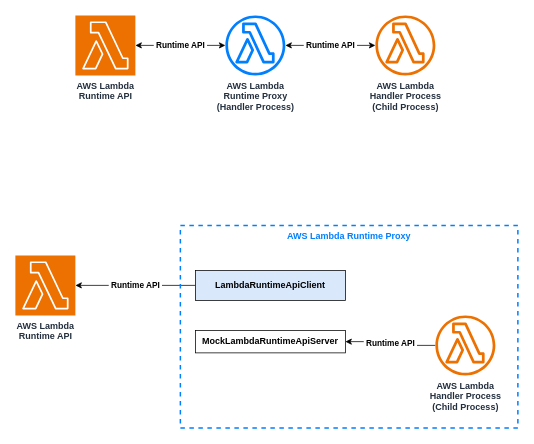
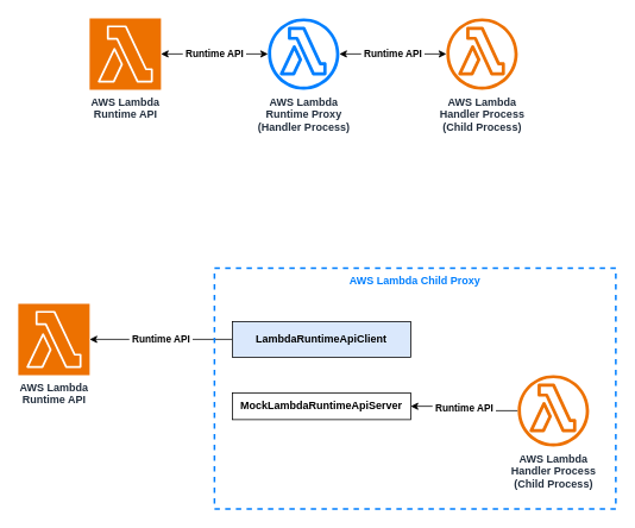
  <mxCell id="0" />
  <mxCell id="1" parent="0" />
  <mxCell id="2" value="AWS Lambda&lt;div&gt;Runtime API&lt;/div&gt;" style="sketch=0;points=[[0,0,0],[0.25,0,0],[0.5,0,0],[0.75,0,0],[1,0,0],[0,1,0],[0.25,1,0],[0.5,1,0],[0.75,1,0],[1,1,0],[0,0.25,0],[0,0.5,0],[0,0.75,0],[1,0.25,0],[1,0.5,0],[1,0.75,0]];outlineConnect=0;fontColor=#232F3E;fillColor=#ED7100;strokeColor=#ffffff;dashed=0;verticalLabelPosition=bottom;verticalAlign=top;align=center;html=1;fontSize=12;fontStyle=1;aspect=fixed;shape=mxgraph.aws4.resourceIcon;resIcon=mxgraph.aws4.lambda;" parent="1" vertex="1"><mxGeometry x="100" y="20" width="80" height="80" as="geometry" /></mxCell>
  <mxCell id="3" value="&amp;nbsp;Runtime API&amp;nbsp;" style="edgeStyle=orthogonalEdgeStyle;rounded=0;orthogonalLoop=1;jettySize=auto;html=1;startArrow=classic;startFill=1;fontStyle=1" parent="1" source="4" target="6" edge="1"><mxGeometry relative="1" as="geometry" /></mxCell>
  <mxCell id="4" value="AWS Lambda&lt;div&gt;Handler Process&lt;/div&gt;&lt;div&gt;(Child Process)&lt;/div&gt;" style="sketch=0;outlineConnect=0;fontColor=#232F3E;gradientColor=none;fillColor=#ED7100;strokeColor=none;dashed=0;verticalLabelPosition=bottom;verticalAlign=top;align=center;html=1;fontSize=12;fontStyle=1;aspect=fixed;pointerEvents=1;shape=mxgraph.aws4.lambda_function;" parent="1" vertex="1"><mxGeometry x="500" y="20" width="80" height="80" as="geometry" /></mxCell>
  <mxCell id="5" value="&amp;nbsp;Runtime API&amp;nbsp;" style="edgeStyle=orthogonalEdgeStyle;rounded=0;orthogonalLoop=1;jettySize=auto;html=1;startArrow=classic;startFill=1;fontStyle=1" parent="1" source="6" target="2" edge="1"><mxGeometry relative="1" as="geometry" /></mxCell>
  <mxCell id="6" value="AWS Lambda&lt;div&gt;Runtime Proxy&lt;/div&gt;&lt;div&gt;(Handler Process)&lt;/div&gt;" style="sketch=0;outlineConnect=0;fontColor=#232F3E;gradientColor=none;fillColor=#007FFF;strokeColor=none;dashed=0;verticalLabelPosition=bottom;verticalAlign=top;align=center;html=1;fontSize=12;fontStyle=1;aspect=fixed;pointerEvents=1;shape=mxgraph.aws4.lambda_function;" parent="1" vertex="1"><mxGeometry x="300" y="20" width="80" height="80" as="geometry" /></mxCell>
  <mxCell id="7" value="AWS Lambda&lt;div&gt;Runtime API&lt;/div&gt;" style="sketch=0;points=[[0,0,0],[0.25,0,0],[0.5,0,0],[0.75,0,0],[1,0,0],[0,1,0],[0.25,1,0],[0.5,1,0],[0.75,1,0],[1,1,0],[0,0.25,0],[0,0.5,0],[0,0.75,0],[1,0.25,0],[1,0.5,0],[1,0.75,0]];outlineConnect=0;fontColor=#232F3E;fillColor=#ED7100;strokeColor=#ffffff;dashed=0;verticalLabelPosition=bottom;verticalAlign=top;align=center;html=1;fontSize=12;fontStyle=1;aspect=fixed;shape=mxgraph.aws4.resourceIcon;resIcon=mxgraph.aws4.lambda;" vertex="1" parent="1"><mxGeometry y="340" width="80" height="80" as="geometry" x="20" /></mxCell>
  <mxCell id="8" value="&amp;nbsp;Runtime API&amp;nbsp;" style="edgeStyle=orthogonalEdgeStyle;rounded=0;orthogonalLoop=1;jettySize=auto;html=1;fontStyle=1" edge="1" parent="1" source="9" target="7"><mxGeometry relative="1" as="geometry" /></mxCell>
  <mxCell id="9" value="LambdaRuntimeApiClient" style="rounded=0;whiteSpace=wrap;html=1;fontStyle=1;fillColor=#dae8fc;" vertex="1" parent="1"><mxGeometry x="260" y="360" width="200" height="40" as="geometry" /></mxCell>
  <mxCell id="10" value="MockLambdaRuntimeApiServer" style="rounded=0;whiteSpace=wrap;html=1;fontStyle=1" vertex="1" parent="1"><mxGeometry x="260" y="440" width="200" height="30" as="geometry" /></mxCell>
  <mxCell id="11" value="&lt;b&gt;&amp;nbsp;Runtime API&amp;nbsp;&lt;/b&gt;" style="edgeStyle=orthogonalEdgeStyle;rounded=0;orthogonalLoop=1;jettySize=auto;html=1;" edge="1" parent="1" source="12" target="10"><mxGeometry relative="1" as="geometry" /></mxCell>
  <mxCell id="12" value="AWS Lambda&lt;div&gt;Handler Process&lt;/div&gt;&lt;div&gt;(Child Process)&lt;/div&gt;" style="sketch=0;outlineConnect=0;fontColor=#232F3E;gradientColor=none;fillColor=#ED7100;strokeColor=none;dashed=0;verticalLabelPosition=bottom;verticalAlign=top;align=center;html=1;fontSize=12;fontStyle=1;aspect=fixed;pointerEvents=1;shape=mxgraph.aws4.lambda_function;" vertex="1" parent="1"><mxGeometry x="580" y="420" width="80" height="80" as="geometry" /></mxCell>
- <mxCell id="13" value="AWS Lambda Runtime Proxy" style="fillColor=none;strokeColor=#007FFF;dashed=1;verticalAlign=top;fontStyle=1;fontColor=#007FFF;whiteSpace=wrap;html=1;strokeWidth=2;" vertex="1" parent="1"><mxGeometry x="240" y="300" width="450" height="270" as="geometry" /></mxCell>
+ <mxCell id="13" value="AWS Lambda Child Proxy" style="fillColor=none;strokeColor=#007FFF;dashed=1;verticalAlign=top;fontStyle=1;fontColor=#007FFF;whiteSpace=wrap;html=1;strokeWidth=2;" vertex="1" parent="1"><mxGeometry x="240" y="300" width="450" height="270" as="geometry" /></mxCell>
